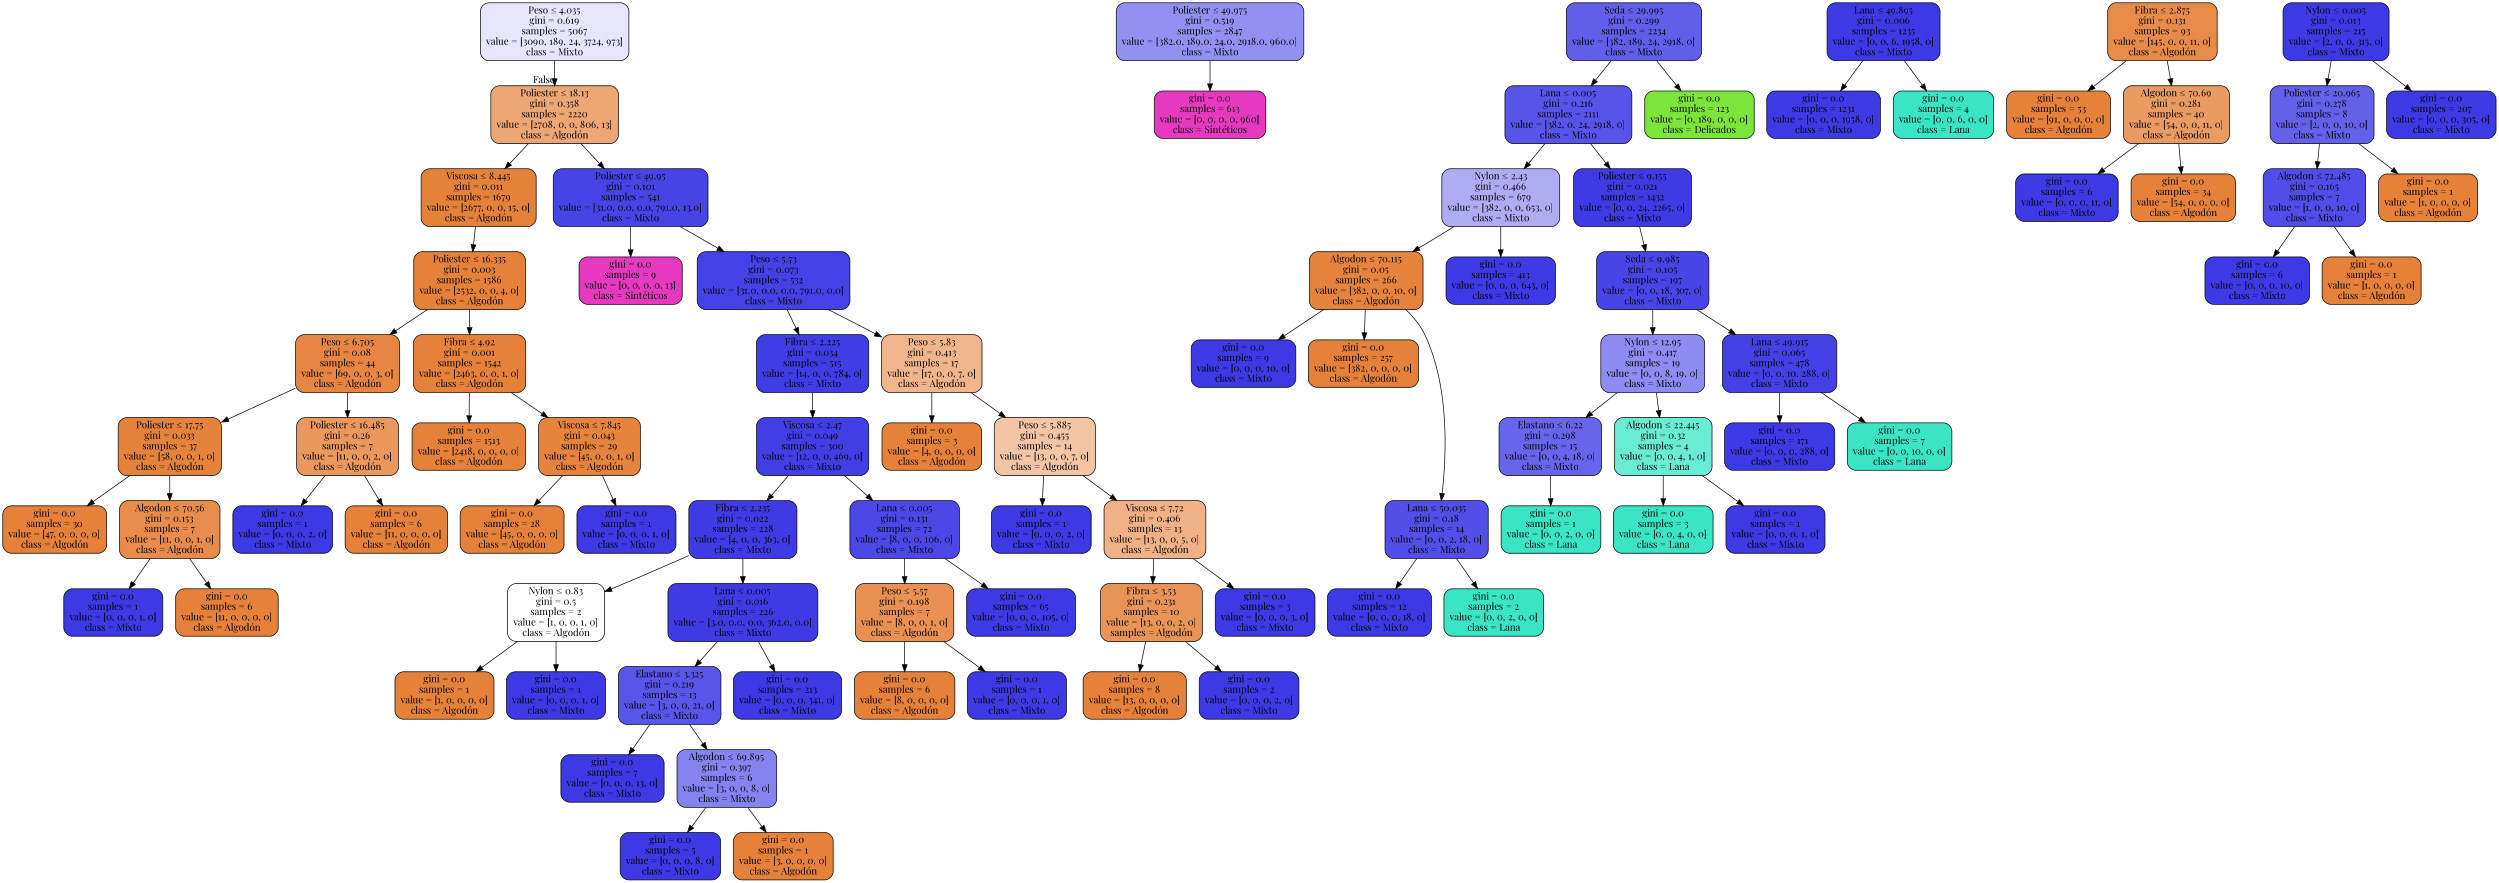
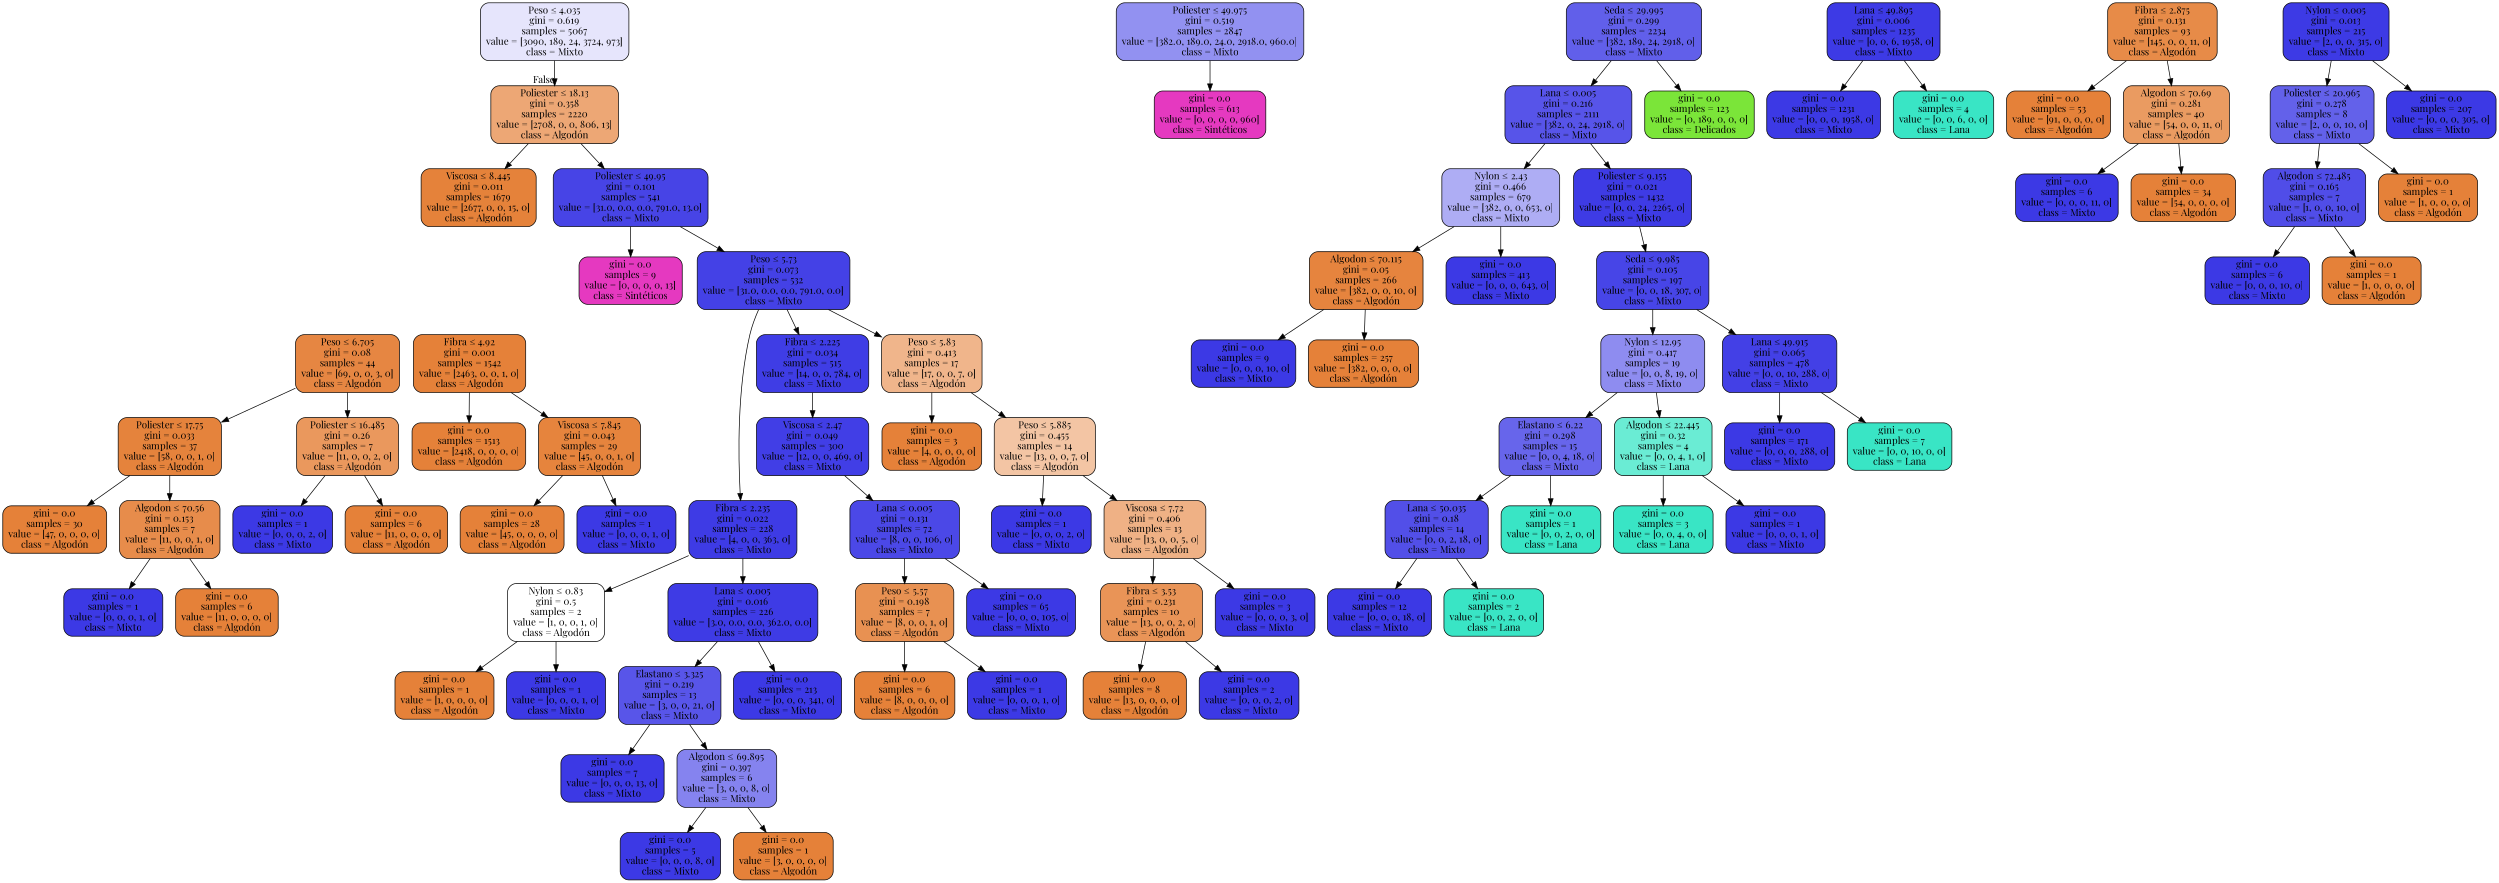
  digraph {
    fontname="Playfair Display"
    node [color=black fillcolor="#3c39e5" fontname="Playfair Display" shape=box style="filled, rounded"]
    edge [fontname="Playfair Display"]
    n1 [fillcolor="#e6e5fc" label=<Peso &le; 4.035<br/>gini = 0.619<br/>samples = 5067<br/>value = [3090, 189, 24, 3724, 973]<br/>class = Mixto>]
    n2 [fillcolor="#eda775" label=<Poliester &le; 18.13<br/>gini = 0.358<br/>samples = 2220<br/>value = [2708, 0, 0, 806, 13]<br/>class = Algodón>]
    n3 [fillcolor="#9291f1" label=<Poliester &le; 49.975<br/>gini = 0.519<br/>samples = 2847<br/>value = [382.0, 189.0, 24.0, 2918.0, 960.0]<br/>class = Mixto>]
    n4 [fillcolor="#e539c0" label=<gini = 0.0<br/>samples = 613<br/>value = [0, 0, 0, 0, 960]<br/>class = Sintéticos>]
    n5 [fillcolor="#e5823a" label=<Viscosa &le; 8.445<br/>gini = 0.011<br/>samples = 1679<br/>value = [2677, 0, 0, 15, 0]<br/>class = Algodón>]
    n6 [fillcolor="#4744e6" label=<Poliester &le; 49.95<br/>gini = 0.101<br/>samples = 541<br/>value = [31.0, 0.0, 0.0, 791.0, 13.0]<br/>class = Mixto>]
    n7 [fillcolor="#615fea" label=<Seda &le; 29.995<br/>gini = 0.299<br/>samples = 2234<br/>value = [382, 189, 24, 2918, 0]<br/>class = Mixto>]
    n8 [fillcolor="#5754e9" label=<Lana &le; 0.005<br/>gini = 0.216<br/>samples = 2111<br/>value = [382, 0, 24, 2918, 0]<br/>class = Mixto>]
    n9 [fillcolor="#7be539" label=<gini = 0.0<br/>samples = 123<br/>value = [0, 189, 0, 0, 0]<br/>class = Delicados>]
    n10 [fillcolor="#aeadf4" label=<Nylon &le; 2.43<br/>gini = 0.466<br/>samples = 679<br/>value = [382, 0, 0, 653, 0]<br/>class = Mixto>]
    n11 [fillcolor="#3e3be5" label=<Poliester &le; 9.155<br/>gini = 0.021<br/>samples = 1432<br/>value = [0, 0, 24, 2265, 0]<br/>class = Mixto>]
    n12 [fillcolor="#e6843e" label=<Algodon &le; 70.115<br/>gini = 0.05<br/>samples = 266<br/>value = [382, 0, 0, 10, 0]<br/>class = Algodón>]
    n13 [label=<gini = 0.0<br/>samples = 413<br/>value = [0, 0, 0, 643, 0]<br/>class = Mixto>]
    n14 [fillcolor="#4745e7" label=<Seda &le; 9.985<br/>gini = 0.105<br/>samples = 197<br/>value = [0, 0, 18, 307, 0]<br/>class = Mixto>]
    n15 [label=<gini = 0.0<br/>samples = 9<br/>value = [0, 0, 0, 10, 0]<br/>class = Mixto>]
    n16 [fillcolor="#e58139" label=<gini = 0.0<br/>samples = 257<br/>value = [382, 0, 0, 0, 0]<br/>class = Algodón>]
    n17 [fillcolor="#8e8cf0" label=<Nylon &le; 12.95<br/>gini = 0.417<br/>samples = 19<br/>value = [0, 0, 8, 19, 0]<br/>class = Mixto>]
    n18 [fillcolor="#4340e6" label=<Lana &le; 49.915<br/>gini = 0.065<br/>samples = 478<br/>value = [0, 0, 10, 288, 0]<br/>class = Mixto>]
    n19 [fillcolor="#3d3ae5" label=<Lana &le; 49.895<br/>gini = 0.006<br/>samples = 1235<br/>value = [0, 0, 6, 1958, 0]<br/>class = Mixto>]
    n20 [label=<gini = 0.0<br/>samples = 1231<br/>value = [0, 0, 0, 1958, 0]<br/>class = Mixto>]
    n21 [fillcolor="#39e5c5" label=<gini = 0.0<br/>samples = 4<br/>value = [0, 0, 6, 0, 0]<br/>class = Lana>]
    n22 [fillcolor="#6765eb" label=<Elastano &le; 6.22<br/>gini = 0.298<br/>samples = 15<br/>value = [0, 0, 4, 18, 0]<br/>class = Mixto>]
    n23 [fillcolor="#6aecd4" label=<Algodon &le; 22.445<br/>gini = 0.32<br/>samples = 4<br/>value = [0, 0, 4, 1, 0]<br/>class = Lana>]
    n24 [label=<gini = 0.0<br/>samples = 171<br/>value = [0, 0, 0, 288, 0]<br/>class = Mixto>]
    n25 [fillcolor="#39e5c5" label=<gini = 0.0<br/>samples = 7<br/>value = [0, 0, 10, 0, 0]<br/>class = Lana>]
    n26 [fillcolor="#524fe8" label=<Lana &le; 50.035<br/>gini = 0.18<br/>samples = 14<br/>value = [0, 0, 2, 18, 0]<br/>class = Mixto>]
    n27 [fillcolor="#39e5c5" label=<gini = 0.0<br/>samples = 1<br/>value = [0, 0, 2, 0, 0]<br/>class = Lana>]
    n28 [fillcolor="#39e5c5" label=<gini = 0.0<br/>samples = 3<br/>value = [0, 0, 4, 0, 0]<br/>class = Lana>]
    n29 [label=<gini = 0.0<br/>samples = 1<br/>value = [0, 0, 0, 1, 0]<br/>class = Mixto>]
    n30 [label=<gini = 0.0<br/>samples = 12<br/>value = [0, 0, 0, 18, 0]<br/>class = Mixto>]
    n31 [fillcolor="#39e5c5" label=<gini = 0.0<br/>samples = 2<br/>value = [0, 0, 2, 0, 0]<br/>class = Lana>]
-   n32 [fillcolor="#e58139" label=<Poliester &le; 16.335<br/>gini = 0.003<br/>samples = 1586<br/>value = [2532, 0, 0, 4, 0]<br/>class = Algodón>]
    n33 [fillcolor="#4441e6" label=<Peso &le; 5.73<br/>gini = 0.073<br/>samples = 532<br/>value = [31.0, 0.0, 0.0, 791.0, 0.0]<br/>class = Mixto>]
    n34 [fillcolor="#e539c0" label=<gini = 0.0<br/>samples = 9<br/>value = [0, 0, 0, 0, 13]<br/>class = Sintéticos>]
    n35 [fillcolor="#e58139" label=<Fibra &le; 4.92<br/>gini = 0.001<br/>samples = 1542<br/>value = [2463, 0, 0, 1, 0]<br/>class = Algodón>]
    n36 [fillcolor="#e68642" label=<Peso &le; 6.705<br/>gini = 0.08<br/>samples = 44<br/>value = [69, 0, 0, 3, 0]<br/>class = Algodón>]
    n37 [fillcolor="#e78b48" label=<Fibra &le; 2.875<br/>gini = 0.131<br/>samples = 93<br/>value = [145, 0, 0, 11, 0]<br/>class = Algodón>]
    n38 [fillcolor="#e58139" label=<gini = 0.0<br/>samples = 53<br/>value = [91, 0, 0, 0, 0]<br/>class = Algodón>]
    n39 [fillcolor="#ea9b61" label=<Algodon &le; 70.69<br/>gini = 0.281<br/>samples = 40<br/>value = [54, 0, 0, 11, 0]<br/>class = Algodón>]
    n40 [fillcolor="#e58139" label=<gini = 0.0<br/>samples = 1513<br/>value = [2418, 0, 0, 0, 0]<br/>class = Algodón>]
    n41 [fillcolor="#e6843d" label=<Viscosa &le; 7.845<br/>gini = 0.043<br/>samples = 29<br/>value = [45, 0, 0, 1, 0]<br/>class = Algodón>]
    n42 [fillcolor="#e5833c" label=<Poliester &le; 17.75<br/>gini = 0.033<br/>samples = 37<br/>value = [58, 0, 0, 1, 0]<br/>class = Algodón>]
    n43 [fillcolor="#ea985d" label=<Poliester &le; 16.485<br/>gini = 0.26<br/>samples = 7<br/>value = [11, 0, 0, 2, 0]<br/>class = Algodón>]
    n44 [fillcolor="#e58139" label=<gini = 0.0<br/>samples = 28<br/>value = [45, 0, 0, 0, 0]<br/>class = Algodón>]
    n45 [label=<gini = 0.0<br/>samples = 1<br/>value = [0, 0, 0, 1, 0]<br/>class = Mixto>]
    n46 [fillcolor="#e58139" label=<gini = 0.0<br/>samples = 30<br/>value = [47, 0, 0, 0, 0]<br/>class = Algodón>]
    n47 [fillcolor="#e78c4b" label=<Algodon &le; 70.56<br/>gini = 0.153<br/>samples = 7<br/>value = [11, 0, 0, 1, 0]<br/>class = Algodón>]
    n48 [label=<gini = 0.0<br/>samples = 1<br/>value = [0, 0, 0, 2, 0]<br/>class = Mixto>]
    n49 [fillcolor="#e58139" label=<gini = 0.0<br/>samples = 6<br/>value = [11, 0, 0, 0, 0]<br/>class = Algodón>]
    n50 [label=<gini = 0.0<br/>samples = 1<br/>value = [0, 0, 0, 1, 0]<br/>class = Mixto>]
    n51 [fillcolor="#e58139" label=<gini = 0.0<br/>samples = 6<br/>value = [11, 0, 0, 0, 0]<br/>class = Algodón>]
    n52 [label=<gini = 0.0<br/>samples = 6<br/>value = [0, 0, 0, 11, 0]<br/>class = Mixto>]
    n53 [fillcolor="#e58139" label=<gini = 0.0<br/>samples = 34<br/>value = [54, 0, 0, 0, 0]<br/>class = Algodón>]
    n54 [fillcolor="#3f3de5" label=<Fibra &le; 2.225<br/>gini = 0.034<br/>samples = 515<br/>value = [14, 0, 0, 784, 0]<br/>class = Mixto>]
    n55 [fillcolor="#f0b58b" label=<Peso &le; 5.83<br/>gini = 0.413<br/>samples = 17<br/>value = [17, 0, 0, 7, 0]<br/>class = Algodón>]
    n56 [fillcolor="#413ee6" label=<Viscosa &le; 2.47<br/>gini = 0.049<br/>samples = 300<br/>value = [12, 0, 0, 469, 0]<br/>class = Mixto>]
    n57 [fillcolor="#e58139" label=<gini = 0.0<br/>samples = 3<br/>value = [4, 0, 0, 0, 0]<br/>class = Algodón>]
    n58 [fillcolor="#f3c5a4" label=<Peso &le; 5.885<br/>gini = 0.455<br/>samples = 14<br/>value = [13, 0, 0, 7, 0]<br/>class = Algodón>]
    n59 [fillcolor="#3d3ae5" label=<Nylon &le; 0.005<br/>gini = 0.013<br/>samples = 215<br/>value = [2, 0, 0, 315, 0]<br/>class = Mixto>]
    n60 [fillcolor="#6361ea" label=<Poliester &le; 20.965<br/>gini = 0.278<br/>samples = 8<br/>value = [2, 0, 0, 10, 0]<br/>class = Mixto>]
    n61 [label=<gini = 0.0<br/>samples = 207<br/>value = [0, 0, 0, 305, 0]<br/>class = Mixto>]
    n62 [fillcolor="#4b48e7" label=<Lana &le; 0.005<br/>gini = 0.131<br/>samples = 72<br/>value = [8, 0, 0, 106, 0]<br/>class = Mixto>]
    n63 [fillcolor="#3e3be5" label=<Fibra &le; 2.235<br/>gini = 0.022<br/>samples = 228<br/>value = [4, 0, 0, 363, 0]<br/>class = Mixto>]
    n64 [fillcolor="#504de8" label=<Algodon &le; 72.485<br/>gini = 0.165<br/>samples = 7<br/>value = [1, 0, 0, 10, 0]<br/>class = Mixto>]
    n65 [fillcolor="#e58139" label=<gini = 0.0<br/>samples = 1<br/>value = [1, 0, 0, 0, 0]<br/>class = Algodón>]
    n66 [label=<gini = 0.0<br/>samples = 6<br/>value = [0, 0, 0, 10, 0]<br/>class = Mixto>]
    n67 [fillcolor="#e58139" label=<gini = 0.0<br/>samples = 1<br/>value = [1, 0, 0, 0, 0]<br/>class = Algodón>]
    n68 [fillcolor="#e89152" label=<Peso &le; 5.57<br/>gini = 0.198<br/>samples = 7<br/>value = [8, 0, 0, 1, 0]<br/>class = Algodón>]
    n69 [label=<gini = 0.0<br/>samples = 65<br/>value = [0, 0, 0, 105, 0]<br/>class = Mixto>]
    n70 [fillcolor="#ffffff" label=<Nylon &le; 0.83<br/>gini = 0.5<br/>samples = 2<br/>value = [1, 0, 0, 1, 0]<br/>class = Algodón>]
    n71 [fillcolor="#3e3be5" label=<Lana &le; 0.005<br/>gini = 0.016<br/>samples = 226<br/>value = [3.0, 0.0, 0.0, 362.0, 0.0]<br/>class = Mixto>]
    n72 [fillcolor="#e58139" label=<gini = 0.0<br/>samples = 6<br/>value = [8, 0, 0, 0, 0]<br/>class = Algodón>]
    n73 [label=<gini = 0.0<br/>samples = 1<br/>value = [0, 0, 0, 1, 0]<br/>class = Mixto>]
    n74 [fillcolor="#e58139" label=<gini = 0.0<br/>samples = 1<br/>value = [1, 0, 0, 0, 0]<br/>class = Algodón>]
    n75 [label=<gini = 0.0<br/>samples = 1<br/>value = [0, 0, 0, 1, 0]<br/>class = Mixto>]
    n76 [fillcolor="#5855e9" label=<Elastano &le; 3.325<br/>gini = 0.219<br/>samples = 13<br/>value = [3, 0, 0, 21, 0]<br/>class = Mixto>]
    n77 [label=<gini = 0.0<br/>samples = 213<br/>value = [0, 0, 0, 341, 0]<br/>class = Mixto>]
    n78 [label=<gini = 0.0<br/>samples = 7<br/>value = [0, 0, 0, 13, 0]<br/>class = Mixto>]
    n79 [fillcolor="#8583ef" label=<Algodon &le; 69.895<br/>gini = 0.397<br/>samples = 6<br/>value = [3, 0, 0, 8, 0]<br/>class = Mixto>]
    n80 [label=<gini = 0.0<br/>samples = 5<br/>value = [0, 0, 0, 8, 0]<br/>class = Mixto>]
    n81 [fillcolor="#e58139" label=<gini = 0.0<br/>samples = 1<br/>value = [3, 0, 0, 0, 0]<br/>class = Algodón>]
    n82 [label=<gini = 0.0<br/>samples = 1<br/>value = [0, 0, 0, 2, 0]<br/>class = Mixto>]
    n83 [fillcolor="#efb185" label=<Viscosa &le; 7.72<br/>gini = 0.406<br/>samples = 13<br/>value = [13, 0, 0, 5, 0]<br/>class = Algodón>]
-   n84 [fillcolor="#e99457" label=<Fibra &le; 3.53<br/>gini = 0.231<br/>samples = 10<br/>value = [13, 0, 0, 2, 0]<br/>samples = Algodón>]
+   n84 [fillcolor="#e99457" label=<Fibra &le; 3.53<br/>gini = 0.231<br/>samples = 10<br/>value = [13, 0, 0, 2, 0]<br/>class = Algodón>]
    n85 [label=<gini = 0.0<br/>samples = 3<br/>value = [0, 0, 0, 3, 0]<br/>class = Mixto>]
    n86 [fillcolor="#e58139" label=<gini = 0.0<br/>samples = 8<br/>value = [13, 0, 0, 0, 0]<br/>class = Algodón>]
    n87 [label=<gini = 0.0<br/>samples = 2<br/>value = [0, 0, 0, 2, 0]<br/>class = Mixto>]
    n1 -> n2 [headlabel=False labelangle=-45 labeldistance=2.5]
    n2 -> n5
    n2 -> n6
    n3 -> n4
-   n5 -> n32
    n6 -> n33
    n6 -> n34
    n7 -> n8
    n7 -> n9
    n8 -> n10
    n8 -> n11
    n10 -> n12
    n10 -> n13
    n11 -> n14
    n12 -> n15
    n12 -> n16
    n14 -> n17
    n14 -> n18
    n17 -> n22
    n17 -> n23
    n18 -> n24
    n18 -> n25
    n19 -> n20
    n19 -> n21
-   n12 -> n26
+   n22 -> n26
    n22 -> n27
    n23 -> n28
    n23 -> n29
    n26 -> n30
    n26 -> n31
-   n32 -> n35
-   n32 -> n36
    n33 -> n54
    n33 -> n55
    n35 -> n40
    n35 -> n41
    n36 -> n42
    n36 -> n43
    n37 -> n38
    n37 -> n39
    n39 -> n52
    n39 -> n53
    n41 -> n44
    n41 -> n45
    n42 -> n46
    n42 -> n47
    n43 -> n48
    n43 -> n49
    n47 -> n50
    n47 -> n51
    n54 -> n56
    n55 -> n57
    n55 -> n58
    n56 -> n62
-   n56 -> n63
+   n33 -> n63
    n58 -> n82
    n58 -> n83
    n59 -> n60
    n59 -> n61
    n60 -> n64
    n60 -> n65
    n62 -> n68
    n62 -> n69
    n63 -> n70
    n63 -> n71
    n64 -> n66
    n64 -> n67
    n68 -> n72
    n68 -> n73
    n70 -> n74
    n70 -> n75
    n71 -> n76
    n71 -> n77
    n76 -> n78
    n76 -> n79
    n79 -> n80
    n79 -> n81
    n83 -> n84
    n83 -> n85
    n84 -> n86
    n84 -> n87
  }
